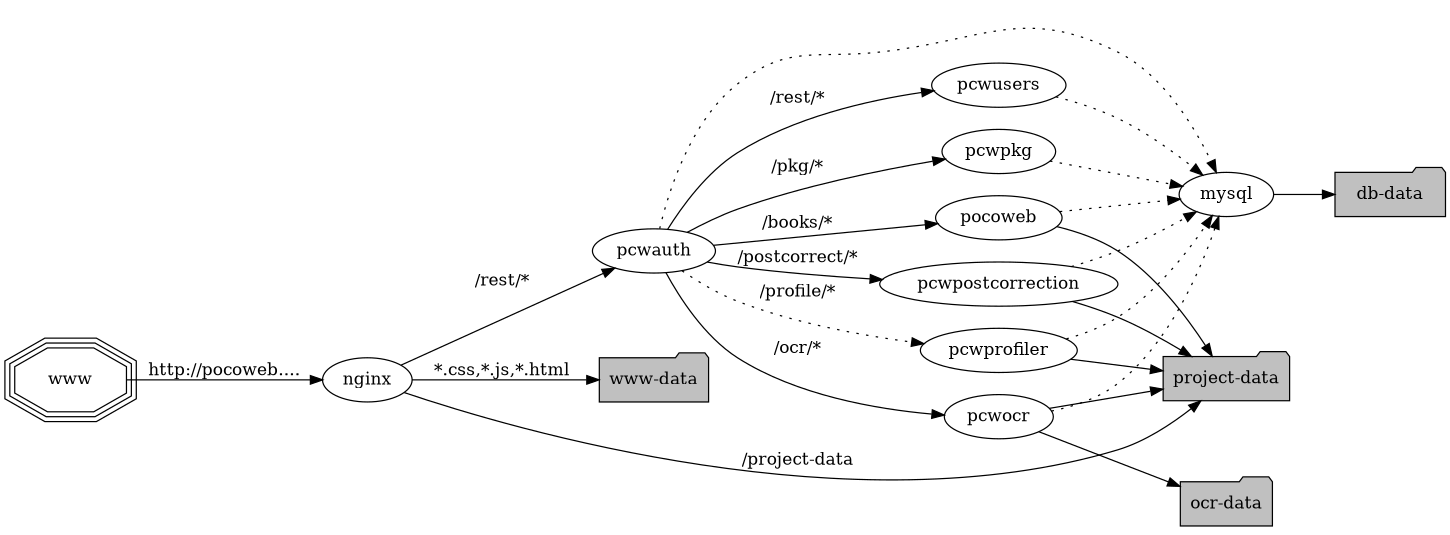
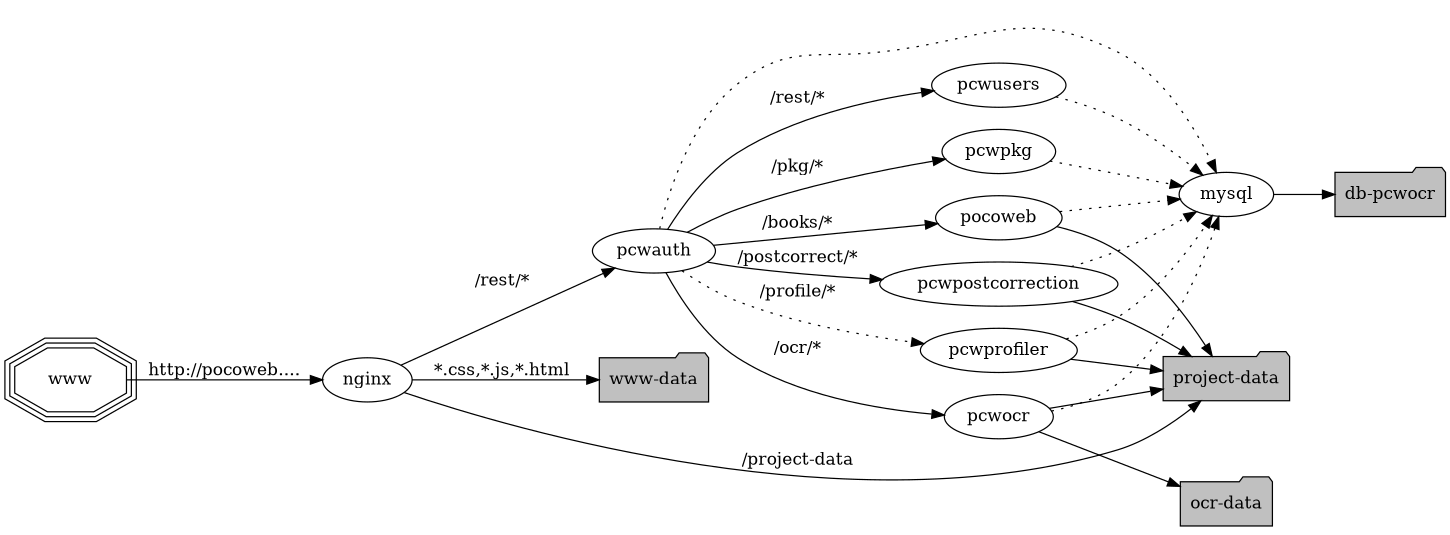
  digraph {
    rankdir=LR
    www [shape=tripleoctagon]
    nginx
    pcwauth
    n4 [fillcolor=gray label="www-data" shape=folder style=filled]
    n5 [fillcolor=gray label="project-data" shape=folder style=filled]
    pocoweb
    mysql
    pcwusers
    pcwprofiler
    pcwpostcorrection
    pcwocr
    pcwpkg
-   n13 [fillcolor=gray label="db-data" shape=folder style=filled]
+   n13 [fillcolor=gray label="db-pcwocr" shape=folder style=filled]
    n14 [fillcolor=gray label="ocr-data" shape=folder style=filled]
    www -> nginx [label="http://pocoweb...."]
    nginx -> pcwauth [label="/rest/*"]
    nginx -> n4 [label="*.css,*.js,*.html"]
    nginx -> n5 [label="/project-data"]
    pcwauth -> pocoweb [label="/books/*"]
    pcwauth -> mysql [style=dotted]
    pcwauth -> pcwusers [label="/rest/*"]
    pcwauth -> pcwprofiler [label="/profile/*" style=dotted]
    pcwauth -> pcwpostcorrection [label="/postcorrect/*"]
    pcwauth -> pcwocr [label="/ocr/*"]
    pcwauth -> pcwpkg [label="/pkg/*"]
    pocoweb -> n5
    pocoweb -> mysql [style=dotted]
    mysql -> n13
    pcwusers -> mysql [style=dotted]
    pcwprofiler -> n5
    pcwprofiler -> mysql [style=dotted]
    pcwpostcorrection -> n5
    pcwpostcorrection -> mysql [style=dotted]
    pcwocr -> n5
    pcwocr -> mysql [style=dotted]
    pcwocr -> n14
    pcwpkg -> mysql [style=dotted]
  }
